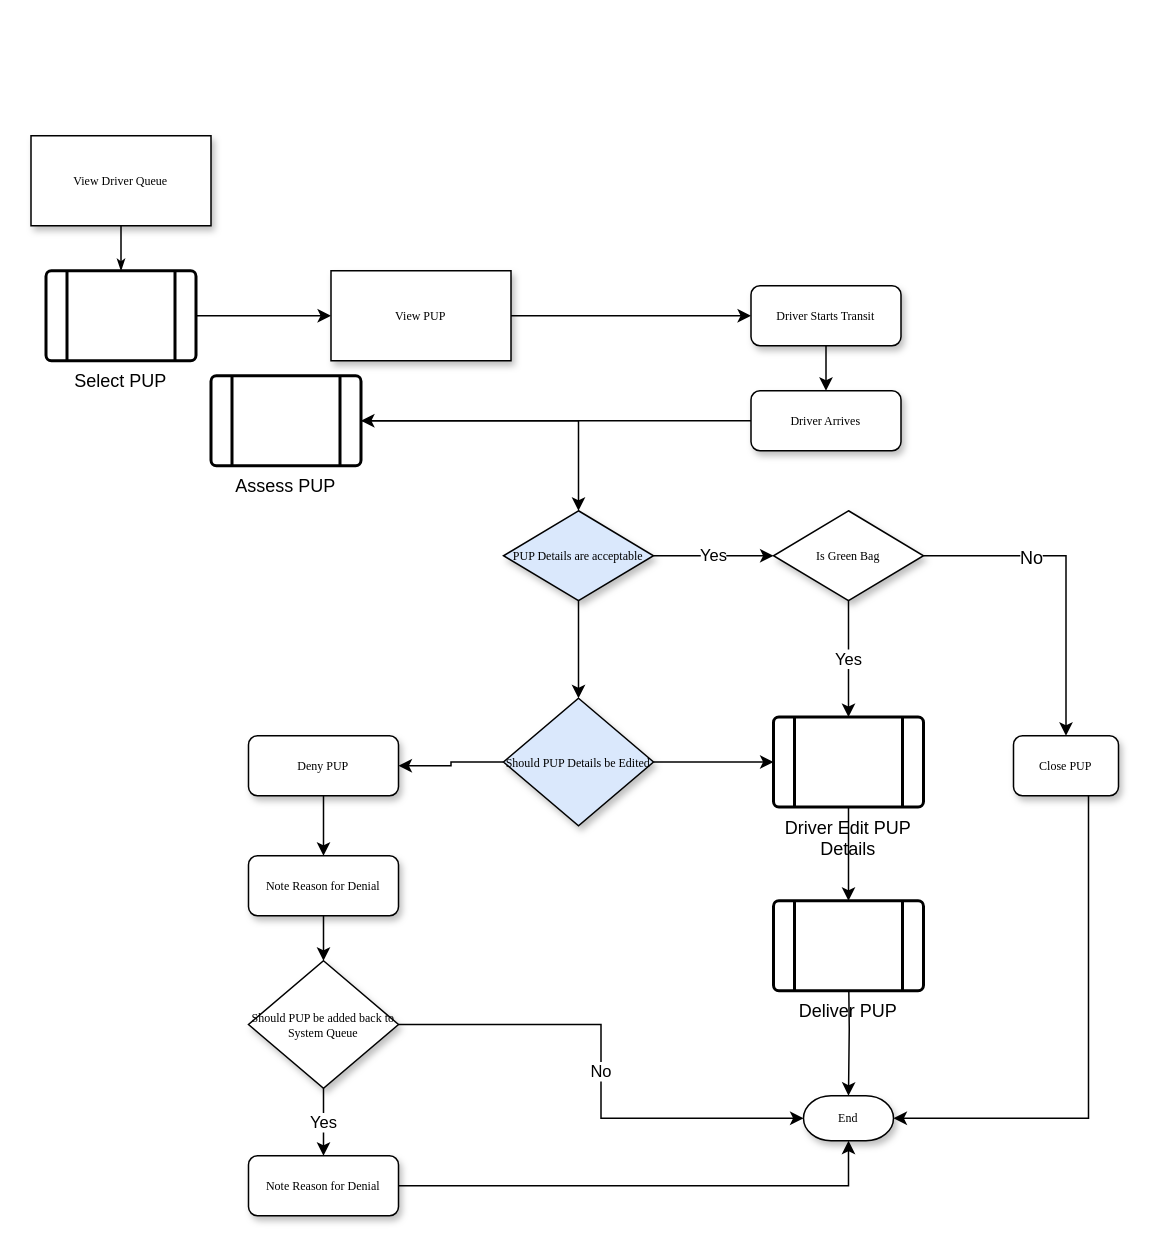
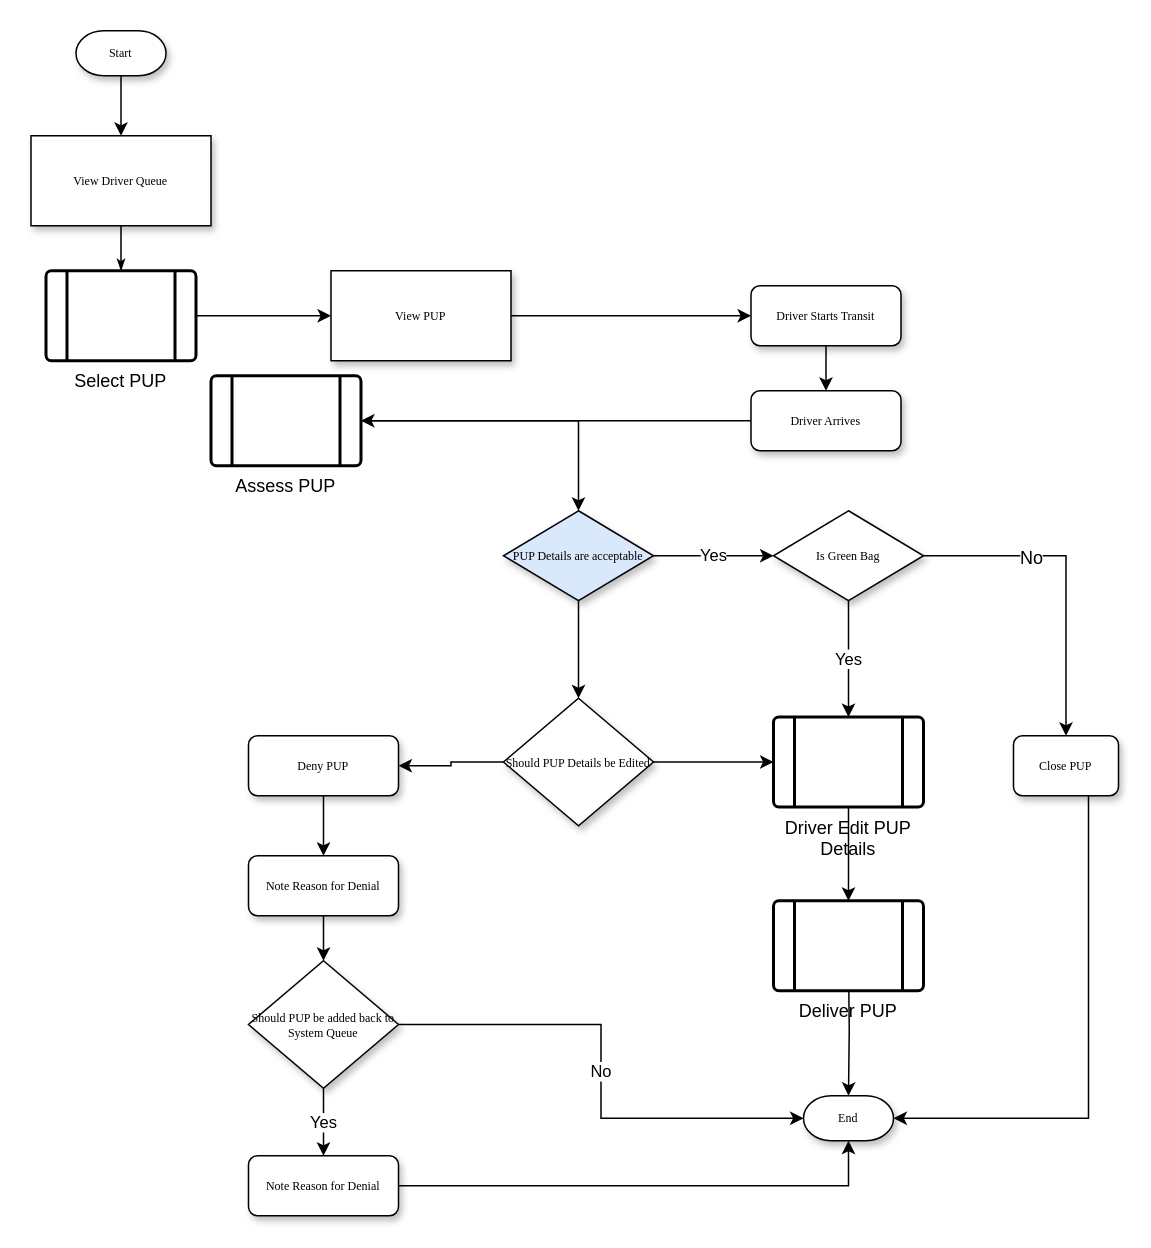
  <mxCell id="0" />
  <mxCell id="1" parent="0" />
  <mxCell id="2" style="edgeStyle=orthogonalEdgeStyle;rounded=0;html=1;labelBackgroundColor=none;startSize=5;endArrow=classicThin;endFill=1;endSize=5;jettySize=auto;orthogonalLoop=1;strokeColor=#000000;strokeWidth=1;fontFamily=Verdana;fontSize=8;fontColor=#000000;entryX=0.5;entryY=0;entryDx=0;entryDy=0;" parent="1" source="3" target="6" edge="1"><mxGeometry relative="1" as="geometry" /></mxCell>
  <mxCell id="3" value="View Driver Queue" style="rounded=0;whiteSpace=wrap;html=1;shadow=1;labelBackgroundColor=none;strokeColor=#000000;strokeWidth=1;fillColor=#ffffff;fontFamily=Verdana;fontSize=8;fontColor=#000000;align=center;" parent="1" vertex="1"><mxGeometry x="20" y="90" width="120" height="60" as="geometry" /></mxCell>
  <mxCell id="4" value="End" style="strokeWidth=1;html=1;shape=mxgraph.flowchart.terminator;whiteSpace=wrap;rounded=0;shadow=1;labelBackgroundColor=none;fillColor=#ffffff;fontFamily=Verdana;fontSize=8;fontColor=#000000;align=center;" parent="1" vertex="1"><mxGeometry x="535" y="730" width="60" height="30" as="geometry" /></mxCell>
  <mxCell id="5" value="" style="edgeStyle=orthogonalEdgeStyle;rounded=0;orthogonalLoop=1;jettySize=auto;html=1;entryX=0;entryY=0.5;entryDx=0;entryDy=0;" edge="1" parent="1" source="6" target="8"><mxGeometry relative="1" as="geometry"><mxPoint x="200" y="210" as="targetPoint" /></mxGeometry></mxCell>
  <mxCell id="6" value="Select PUP" style="verticalLabelPosition=bottom;verticalAlign=top;html=1;strokeWidth=2;shape=process;whiteSpace=wrap;rounded=1;size=0.14;arcSize=6;" vertex="1" parent="1"><mxGeometry x="30" y="180" width="100" height="60" as="geometry" /></mxCell>
  <mxCell id="7" value="" style="edgeStyle=orthogonalEdgeStyle;rounded=0;orthogonalLoop=1;jettySize=auto;html=1;entryX=0;entryY=0.5;entryDx=0;entryDy=0;" edge="1" parent="1" source="8" target="10"><mxGeometry relative="1" as="geometry"><mxPoint x="420" y="210" as="targetPoint" /></mxGeometry></mxCell>
  <mxCell id="8" value="View PUP" style="rounded=0;whiteSpace=wrap;html=1;shadow=1;labelBackgroundColor=none;strokeColor=#000000;strokeWidth=1;fillColor=#ffffff;fontFamily=Verdana;fontSize=8;fontColor=#000000;align=center;" vertex="1" parent="1"><mxGeometry x="220" y="180" width="120" height="60" as="geometry" /></mxCell>
  <mxCell id="9" value="" style="edgeStyle=orthogonalEdgeStyle;rounded=0;orthogonalLoop=1;jettySize=auto;html=1;entryX=0.5;entryY=0;entryDx=0;entryDy=0;" edge="1" parent="1" source="10" target="12"><mxGeometry relative="1" as="geometry"><mxPoint x="590" y="300" as="targetPoint" /></mxGeometry></mxCell>
  <mxCell id="10" value="Driver Starts Transit" style="rounded=1;whiteSpace=wrap;html=1;shadow=1;labelBackgroundColor=none;strokeColor=#000000;strokeWidth=1;fillColor=#ffffff;fontFamily=Verdana;fontSize=8;fontColor=#000000;align=center;" vertex="1" parent="1"><mxGeometry x="500" y="190" width="100" height="40" as="geometry" /></mxCell>
  <mxCell id="11" value="" style="edgeStyle=orthogonalEdgeStyle;rounded=0;orthogonalLoop=1;jettySize=auto;html=1;" edge="1" parent="1" source="12" target="14"><mxGeometry relative="1" as="geometry" /></mxCell>
  <mxCell id="12" value="Driver Arrives" style="rounded=1;whiteSpace=wrap;html=1;shadow=1;labelBackgroundColor=none;strokeColor=#000000;strokeWidth=1;fillColor=#ffffff;fontFamily=Verdana;fontSize=8;fontColor=#000000;align=center;" vertex="1" parent="1"><mxGeometry x="500" y="260" width="100" height="40" as="geometry" /></mxCell>
  <mxCell id="13" value="" style="edgeStyle=orthogonalEdgeStyle;rounded=0;orthogonalLoop=1;jettySize=auto;html=1;" edge="1" parent="1" source="14" target="17"><mxGeometry relative="1" as="geometry" /></mxCell>
  <mxCell id="14" value="Assess PUP" style="verticalLabelPosition=bottom;verticalAlign=top;html=1;strokeWidth=2;shape=process;whiteSpace=wrap;rounded=1;size=0.14;arcSize=6;" vertex="1" parent="1"><mxGeometry x="140" y="250" width="100" height="60" as="geometry" /></mxCell>
  <mxCell id="15" value="" style="edgeStyle=orthogonalEdgeStyle;rounded=0;orthogonalLoop=1;jettySize=auto;html=1;" edge="1" parent="1" source="17" target="24"><mxGeometry relative="1" as="geometry" /></mxCell>
  <mxCell id="16" value="Yes" style="edgeStyle=orthogonalEdgeStyle;rounded=0;orthogonalLoop=1;jettySize=auto;html=1;entryX=0;entryY=0.5;entryDx=0;entryDy=0;" edge="1" parent="1" source="17" target="21"><mxGeometry relative="1" as="geometry"><mxPoint x="515" y="370" as="targetPoint" /></mxGeometry></mxCell>
  <mxCell id="17" value="PUP Details are acceptable" style="rhombus;whiteSpace=wrap;html=1;rounded=0;shadow=1;labelBackgroundColor=none;strokeColor=#000000;strokeWidth=1;fillColor=#dae8fc;fontFamily=Verdana;fontSize=8;fontColor=#000000;align=center;" vertex="1" parent="1"><mxGeometry x="335" y="340" width="100" height="60" as="geometry" /></mxCell>
  <mxCell id="18" value="Yes" style="edgeStyle=orthogonalEdgeStyle;rounded=0;orthogonalLoop=1;jettySize=auto;html=1;" edge="1" parent="1" target="30"><mxGeometry relative="1" as="geometry"><mxPoint x="565" y="400" as="sourcePoint" /><Array as="points"><mxPoint x="565" y="420" /><mxPoint x="565" y="420" /></Array></mxGeometry></mxCell>
  <mxCell id="19" value="" style="edgeStyle=orthogonalEdgeStyle;rounded=0;orthogonalLoop=1;jettySize=auto;html=1;entryX=0.5;entryY=0;entryDx=0;entryDy=0;exitX=1;exitY=0.5;exitDx=0;exitDy=0;" edge="1" parent="1" source="21" target="34"><mxGeometry relative="1" as="geometry"><mxPoint x="655" y="750" as="targetPoint" /><mxPoint x="615" y="370" as="sourcePoint" /></mxGeometry></mxCell>
  <mxCell id="20" value="No&lt;br&gt;" style="text;html=1;resizable=0;points=[];align=center;verticalAlign=middle;labelBackgroundColor=#ffffff;" vertex="1" connectable="0" parent="19"><mxGeometry x="-0.341" y="-1" relative="1" as="geometry"><mxPoint as="offset" /></mxGeometry></mxCell>
  <mxCell id="21" value="Is Green Bag&lt;br&gt;" style="rhombus;whiteSpace=wrap;html=1;rounded=0;shadow=1;labelBackgroundColor=none;strokeColor=#000000;strokeWidth=1;fillColor=#ffffff;fontFamily=Verdana;fontSize=8;fontColor=#000000;align=center;" vertex="1" parent="1"><mxGeometry x="515" y="340" width="100" height="60" as="geometry" /></mxCell>
  <mxCell id="22" value="" style="edgeStyle=orthogonalEdgeStyle;rounded=0;orthogonalLoop=1;jettySize=auto;html=1;entryX=0;entryY=0.5;entryDx=0;entryDy=0;" edge="1" parent="1" source="24" target="30"><mxGeometry relative="1" as="geometry"><mxPoint x="515" y="510" as="targetPoint" /></mxGeometry></mxCell>
  <mxCell id="23" value="" style="edgeStyle=orthogonalEdgeStyle;rounded=0;orthogonalLoop=1;jettySize=auto;html=1;entryX=1;entryY=0.5;entryDx=0;entryDy=0;" edge="1" parent="1" source="24" target="26"><mxGeometry relative="1" as="geometry"><mxPoint x="385" y="620" as="targetPoint" /></mxGeometry></mxCell>
- <mxCell id="24" value="Should PUP Details be Edited" style="rhombus;whiteSpace=wrap;html=1;rounded=0;shadow=1;labelBackgroundColor=none;strokeColor=#000000;strokeWidth=1;fillColor=#dae8fc;fontFamily=Verdana;fontSize=8;fontColor=#000000;align=center;" vertex="1" parent="1"><mxGeometry x="335" y="465" width="100" height="85" as="geometry" /></mxCell>
+ <mxCell id="24" value="Should PUP Details be Edited" style="rhombus;whiteSpace=wrap;html=1;rounded=0;shadow=1;labelBackgroundColor=none;strokeColor=#000000;strokeWidth=1;fillColor=#ffffff;fontFamily=Verdana;fontSize=8;fontColor=#000000;align=center;" vertex="1" parent="1"><mxGeometry x="335" y="465" width="100" height="85" as="geometry" /></mxCell>
  <mxCell id="25" value="" style="edgeStyle=orthogonalEdgeStyle;rounded=0;orthogonalLoop=1;jettySize=auto;html=1;entryX=0.5;entryY=0;entryDx=0;entryDy=0;" edge="1" parent="1" source="26" target="28"><mxGeometry relative="1" as="geometry"><mxPoint x="385" y="670" as="targetPoint" /></mxGeometry></mxCell>
  <mxCell id="26" value="Deny PUP" style="rounded=1;whiteSpace=wrap;html=1;shadow=1;labelBackgroundColor=none;strokeColor=#000000;strokeWidth=1;fillColor=#ffffff;fontFamily=Verdana;fontSize=8;fontColor=#000000;align=center;" vertex="1" parent="1"><mxGeometry x="165" y="490" width="100" height="40" as="geometry" /></mxCell>
  <mxCell id="27" value="" style="edgeStyle=orthogonalEdgeStyle;rounded=0;orthogonalLoop=1;jettySize=auto;html=1;" edge="1" parent="1" source="28" target="39"><mxGeometry relative="1" as="geometry" /></mxCell>
  <mxCell id="28" value="Note Reason for Denial" style="rounded=1;whiteSpace=wrap;html=1;shadow=1;labelBackgroundColor=none;strokeColor=#000000;strokeWidth=1;fillColor=#ffffff;fontFamily=Verdana;fontSize=8;fontColor=#000000;align=center;" vertex="1" parent="1"><mxGeometry x="165" y="570" width="100" height="40" as="geometry" /></mxCell>
  <mxCell id="29" value="" style="edgeStyle=orthogonalEdgeStyle;rounded=0;orthogonalLoop=1;jettySize=auto;html=1;" edge="1" parent="1" source="30" target="32"><mxGeometry relative="1" as="geometry" /></mxCell>
  <mxCell id="30" value="Driver Edit PUP Details&lt;br&gt;" style="verticalLabelPosition=bottom;verticalAlign=top;html=1;strokeWidth=2;shape=process;whiteSpace=wrap;rounded=1;size=0.14;arcSize=6;" vertex="1" parent="1"><mxGeometry x="515" y="477.5" width="100" height="60" as="geometry" /></mxCell>
  <mxCell id="31" value="" style="edgeStyle=orthogonalEdgeStyle;rounded=0;orthogonalLoop=1;jettySize=auto;html=1;entryX=0.5;entryY=0;entryDx=0;entryDy=0;entryPerimeter=0;" edge="1" parent="1" target="4"><mxGeometry relative="1" as="geometry"><mxPoint x="565" y="720" as="targetPoint" /><mxPoint x="565" y="640" as="sourcePoint" /></mxGeometry></mxCell>
  <mxCell id="32" value="Deliver PUP" style="verticalLabelPosition=bottom;verticalAlign=top;html=1;strokeWidth=2;shape=process;whiteSpace=wrap;rounded=1;size=0.14;arcSize=6;" vertex="1" parent="1"><mxGeometry x="515" y="600" width="100" height="60" as="geometry" /></mxCell>
  <mxCell id="33" value="" style="edgeStyle=orthogonalEdgeStyle;rounded=0;orthogonalLoop=1;jettySize=auto;html=1;entryX=1;entryY=0.5;entryDx=0;entryDy=0;entryPerimeter=0;" edge="1" parent="1" source="34" target="4"><mxGeometry relative="1" as="geometry"><mxPoint x="725" y="610" as="targetPoint" /><Array as="points"><mxPoint x="725" y="745" /></Array></mxGeometry></mxCell>
  <mxCell id="34" value="Close PUP" style="rounded=1;whiteSpace=wrap;html=1;shadow=1;labelBackgroundColor=none;strokeColor=#000000;strokeWidth=1;fillColor=#ffffff;fontFamily=Verdana;fontSize=8;fontColor=#000000;align=center;" vertex="1" parent="1"><mxGeometry x="675" y="490" width="70" height="40" as="geometry" /></mxCell>
+ <mxCell id="35" value="" style="edgeStyle=orthogonalEdgeStyle;rounded=0;orthogonalLoop=1;jettySize=auto;html=1;" edge="1" parent="1" source="36" target="3"><mxGeometry relative="1" as="geometry"><mxPoint x="80" y="50" as="targetPoint" /></mxGeometry></mxCell>
+ <mxCell id="36" value="Start" style="strokeWidth=1;html=1;shape=mxgraph.flowchart.terminator;whiteSpace=wrap;rounded=0;shadow=1;labelBackgroundColor=none;fillColor=#ffffff;fontFamily=Verdana;fontSize=8;fontColor=#000000;align=center;" vertex="1" parent="1"><mxGeometry x="50" y="20" width="60" height="30" as="geometry" /></mxCell>
  <mxCell id="37" value="No" style="edgeStyle=orthogonalEdgeStyle;rounded=0;orthogonalLoop=1;jettySize=auto;html=1;entryX=0;entryY=0.5;entryDx=0;entryDy=0;entryPerimeter=0;" edge="1" parent="1" source="39" target="4"><mxGeometry relative="1" as="geometry"><mxPoint x="345" y="682.5" as="targetPoint" /></mxGeometry></mxCell>
  <mxCell id="38" value="Yes" style="edgeStyle=orthogonalEdgeStyle;rounded=0;orthogonalLoop=1;jettySize=auto;html=1;entryX=0.5;entryY=0;entryDx=0;entryDy=0;" edge="1" parent="1" source="39" target="41"><mxGeometry relative="1" as="geometry"><mxPoint x="215" y="805" as="targetPoint" /></mxGeometry></mxCell>
  <mxCell id="39" value="Should PUP be added back to System Queue" style="rhombus;whiteSpace=wrap;html=1;rounded=0;shadow=1;labelBackgroundColor=none;strokeColor=#000000;strokeWidth=1;fillColor=#ffffff;fontFamily=Verdana;fontSize=8;fontColor=#000000;align=center;" vertex="1" parent="1"><mxGeometry x="165" y="640" width="100" height="85" as="geometry" /></mxCell>
  <mxCell id="40" value="" style="edgeStyle=orthogonalEdgeStyle;rounded=0;orthogonalLoop=1;jettySize=auto;html=1;entryX=0.5;entryY=1;entryDx=0;entryDy=0;entryPerimeter=0;" edge="1" parent="1" source="41" target="4"><mxGeometry relative="1" as="geometry"><mxPoint x="530" y="750" as="targetPoint" /></mxGeometry></mxCell>
  <mxCell id="41" value="Note Reason for Denial" style="rounded=1;whiteSpace=wrap;html=1;shadow=1;labelBackgroundColor=none;strokeColor=#000000;strokeWidth=1;fillColor=#ffffff;fontFamily=Verdana;fontSize=8;fontColor=#000000;align=center;" vertex="1" parent="1"><mxGeometry x="165" y="770" width="100" height="40" as="geometry" /></mxCell>
